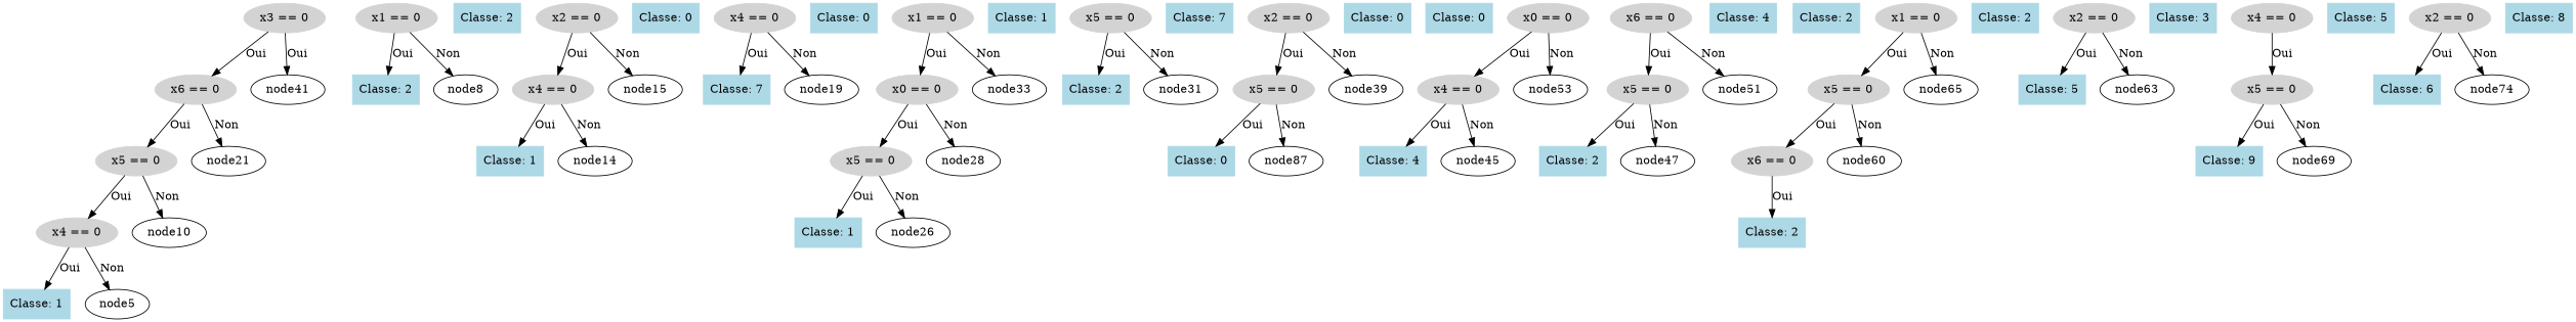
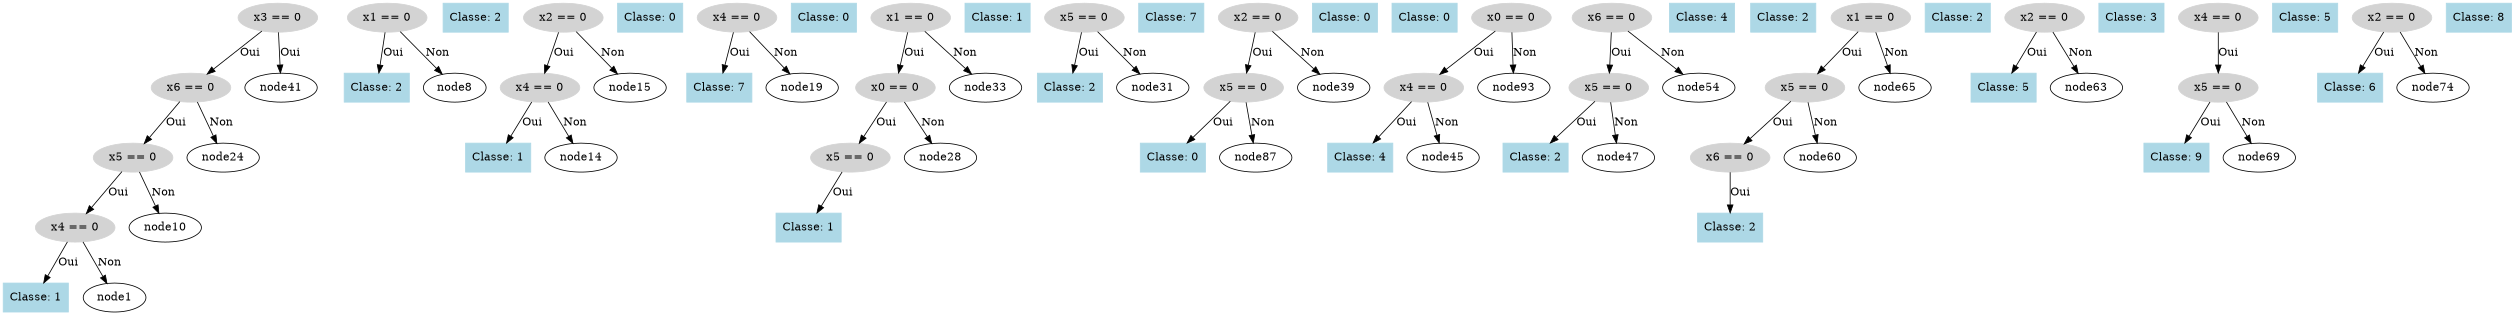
  digraph {
    node [color=lightblue shape=box style=filled]
    n1 [color=lightgray label="x3 == 0" shape=ellipse]
    n2 [color=lightgray label="x6 == 0" shape=ellipse]
    node41 [color="" shape="" style=""]
    n4 [color=lightgray label="x5 == 0" shape=ellipse]
-   node21 [color="" shape="" style=""]
+   node21 [label=node24 color="" shape="" style=""]
    n6 [color=lightgray label="x4 == 0" shape=ellipse]
    node10 [color="" shape="" style=""]
    n8 [label="Classe: 1"]
-   node5 [color="" shape="" style=""]
+   node5 [label=node1 color="" shape="" style=""]
    n10 [color=lightgray label="x1 == 0" shape=ellipse]
    n11 [label="Classe: 2"]
    node8 [color="" shape="" style=""]
    n13 [label="Classe: 2"]
    n14 [color=lightgray label="x2 == 0" shape=ellipse]
    n15 [color=lightgray label="x4 == 0" shape=ellipse]
    n16 [label=node15 color="" shape="" style=""]
    n17 [label="Classe: 1"]
    node14 [color="" shape="" style=""]
    n19 [label="Classe: 0"]
    n20 [color=lightgray label="x4 == 0" shape=ellipse]
    n21 [label="Classe: 7"]
    node19 [color="" shape="" style=""]
    n23 [label="Classe: 0"]
    n24 [color=lightgray label="x1 == 0" shape=ellipse]
    n25 [color=lightgray label="x0 == 0" shape=ellipse]
    node33 [color="" shape="" style=""]
    n27 [color=lightgray label="x5 == 0" shape=ellipse]
    node28 [color="" shape="" style=""]
    n29 [label="Classe: 1"]
-   node26 [color="" shape="" style=""]
    n31 [label="Classe: 1"]
    n32 [color=lightgray label="x5 == 0" shape=ellipse]
    n33 [label="Classe: 2"]
    node31 [color="" shape="" style=""]
    n35 [label="Classe: 7"]
    n36 [color=lightgray label="x2 == 0" shape=ellipse]
    n37 [color=lightgray label="x5 == 0" shape=ellipse]
    node39 [color="" shape="" style=""]
    n39 [label="Classe: 0"]
    n40 [label=node87 color="" shape="" style=""]
    n41 [label="Classe: 0"]
    n42 [label="Classe: 0"]
    n43 [color=lightgray label="x0 == 0" shape=ellipse]
    n44 [color=lightgray label="x4 == 0" shape=ellipse]
-   node53 [color="" shape="" style=""]
+   node53 [label=node93 color="" shape="" style=""]
    n46 [label="Classe: 4"]
    node45 [color="" shape="" style=""]
    n48 [color=lightgray label="x6 == 0" shape=ellipse]
    n49 [color=lightgray label="x5 == 0" shape=ellipse]
-   node51 [color="" shape="" style=""]
+   node51 [label=node54 color="" shape="" style=""]
    n51 [label="Classe: 2"]
    n52 [label=node47 color="" shape="" style=""]
    n53 [label="Classe: 4"]
    n54 [label="Classe: 2"]
    n55 [color=lightgray label="x1 == 0" shape=ellipse]
    n56 [color=lightgray label="x5 == 0" shape=ellipse]
    node65 [color="" shape="" style=""]
    n58 [color=lightgray label="x6 == 0" shape=ellipse]
    node60 [color="" shape="" style=""]
    n60 [label="Classe: 2"]
    n61 [label="Classe: 2"]
    n62 [color=lightgray label="x2 == 0" shape=ellipse]
    n63 [label="Classe: 5"]
    node63 [color="" shape="" style=""]
    n65 [label="Classe: 3"]
    n66 [color=lightgray label="x4 == 0" shape=ellipse]
    n67 [color=lightgray label="x5 == 0" shape=ellipse]
    n68 [label="Classe: 9"]
    node69 [color="" shape="" style=""]
    n70 [label="Classe: 5"]
    n71 [color=lightgray label="x2 == 0" shape=ellipse]
    n72 [label="Classe: 6"]
    node74 [color="" shape="" style=""]
    n74 [label="Classe: 8"]
    n1 -> n2 [label=Oui]
    n1 -> node41 [label=Oui]
    n2 -> n4 [label=Oui]
    n2 -> node21 [label=Non]
    n4 -> n6 [label=Oui]
    n4 -> node10 [label=Non]
    n6 -> n8 [label=Oui]
    n6 -> node5 [label=Non]
    n10 -> n11 [label=Oui]
    n10 -> node8 [label=Non]
    n14 -> n15 [label=Oui]
    n14 -> n16 [label=Non]
    n15 -> n17 [label=Oui]
    n15 -> node14 [label=Non]
    n20 -> n21 [label=Oui]
    n20 -> node19 [label=Non]
    n24 -> n25 [label=Oui]
    n24 -> node33 [label=Non]
    n25 -> n27 [label=Oui]
    n25 -> node28 [label=Non]
    n27 -> n29 [label=Oui]
-   n27 -> node26 [label=Non]
    n32 -> n33 [label=Oui]
    n32 -> node31 [label=Non]
    n36 -> n37 [label=Oui]
    n36 -> node39 [label=Non]
    n37 -> n39 [label=Oui]
    n37 -> n40 [label=Non]
    n43 -> n44 [label=Oui]
    n43 -> node53 [label=Non]
    n44 -> n46 [label=Oui]
    n44 -> node45 [label=Non]
    n48 -> n49 [label=Oui]
    n48 -> node51 [label=Non]
    n49 -> n51 [label=Oui]
    n49 -> n52 [label=Non]
    n55 -> n56 [label=Oui]
    n55 -> node65 [label=Non]
    n56 -> n58 [label=Oui]
    n56 -> node60 [label=Non]
    n58 -> n60 [label=Oui]
    n62 -> n63 [label=Oui]
    n62 -> node63 [label=Non]
    n66 -> n67 [label=Oui]
    n67 -> n68 [label=Oui]
    n67 -> node69 [label=Non]
    n71 -> n72 [label=Oui]
    n71 -> node74 [label=Non]
  }
